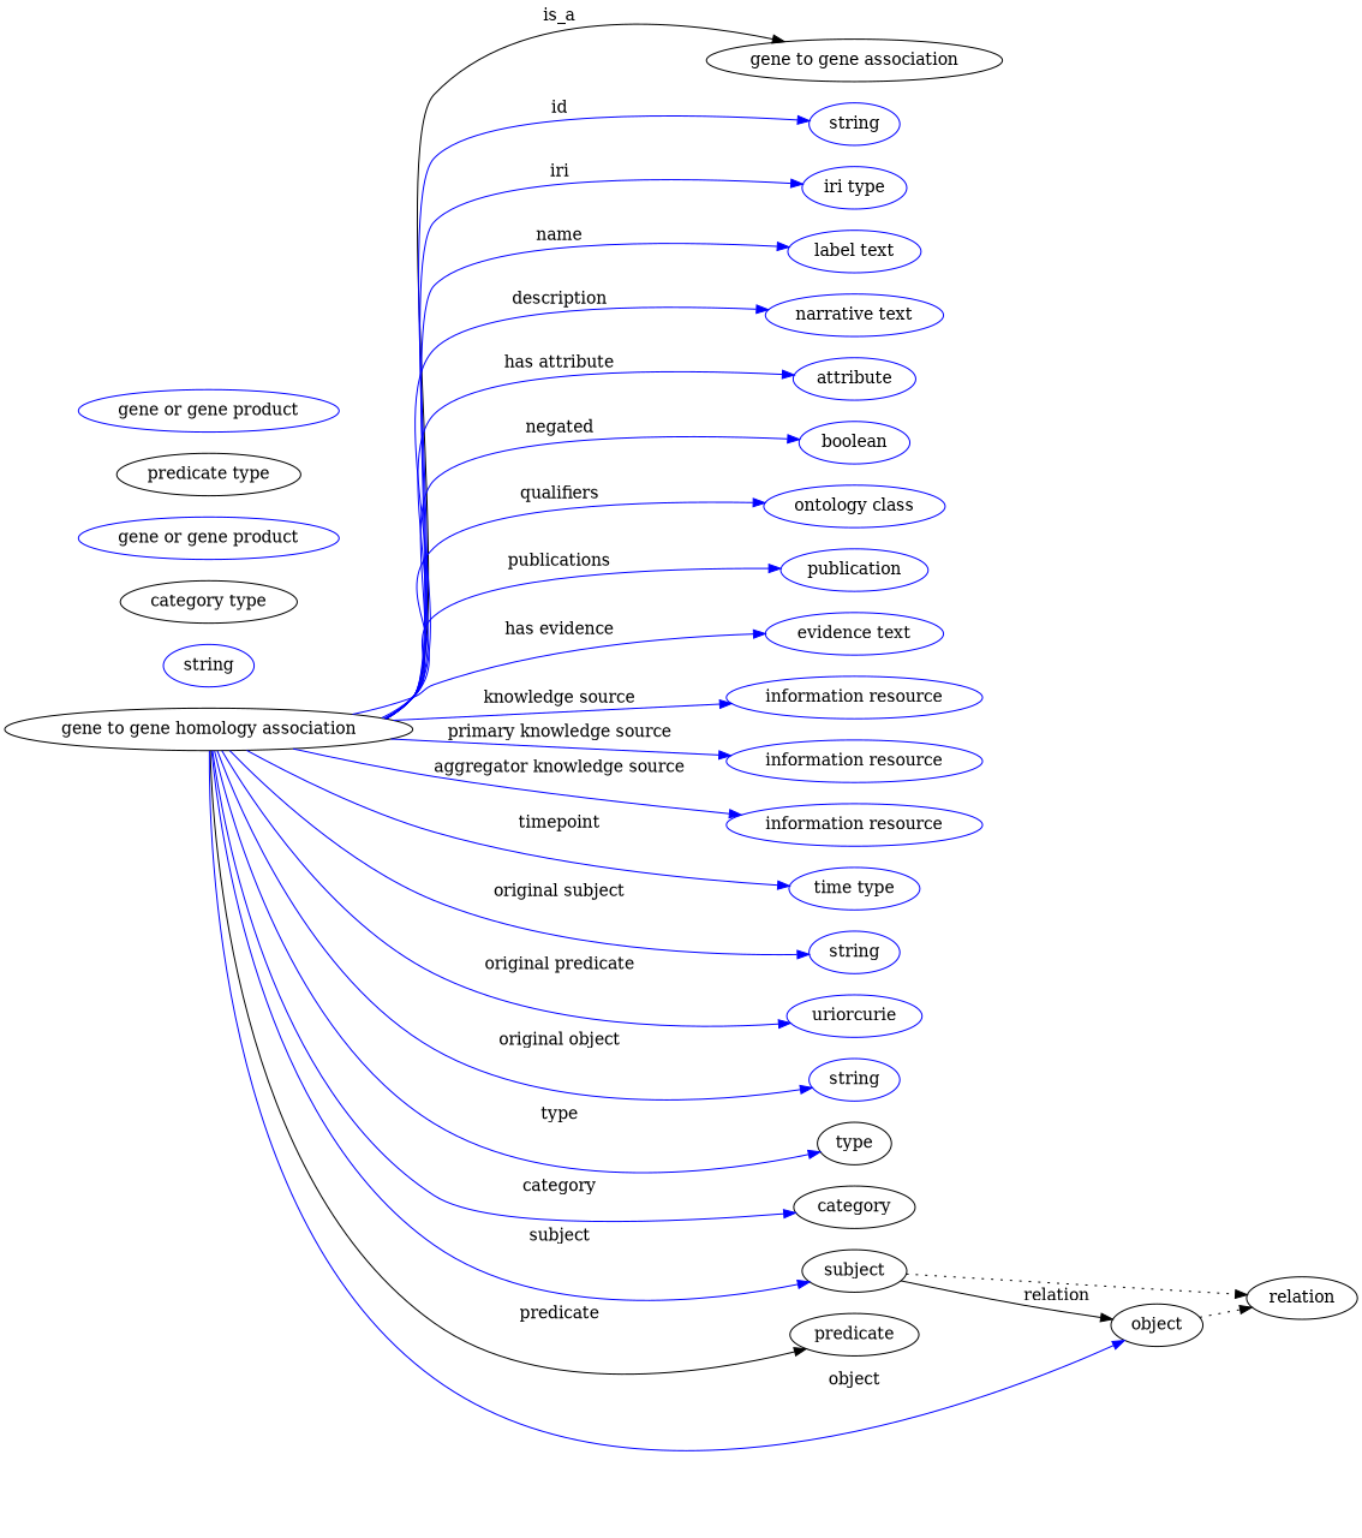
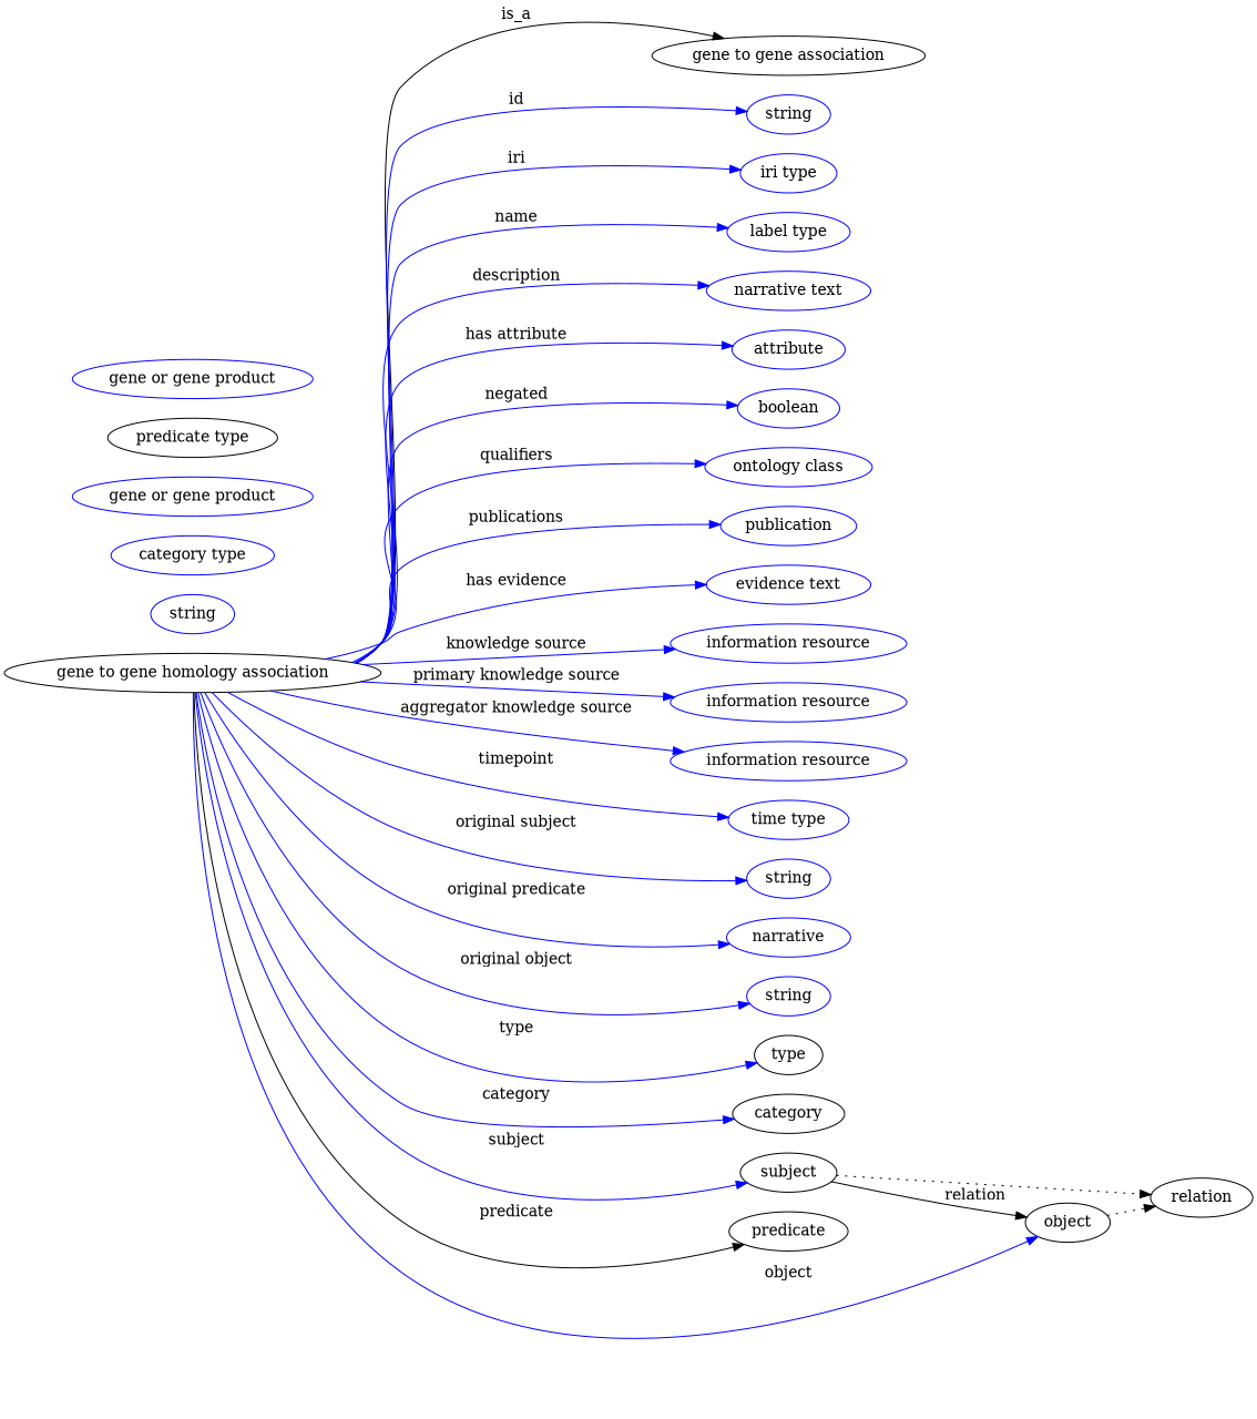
  digraph {
    rankdir=LR
    node [color=blue]
    edge [color=blue style=solid]
    n1 [height=0.5 label="gene to gene homology association" width=4.8024 color=""]
    "gene to gene association" [height=0.5 width=3.4844 color=""]
    n3 [height=0.5 label=string width=1.0652]
    n4 [height=0.5 label="iri type" width=1.2277]
-   n5 [height=0.5 label="label text" width=1.5707]
+   n5 [height=0.5 label="label type" width=1.5707]
    n6 [height=0.5 label="narrative text" width=2.0943]
    n7 [height=0.5 label=attribute width=1.4443]
    n8 [height=0.5 label=boolean width=1.2999]
    n9 [height=0.5 label="ontology class" width=2.1304]
    n10 [height=0.5 label=publication width=1.7332]
    n11 [height=0.5 label="evidence text" width=2.0943]
    n12 [height=0.5 label="information resource" width=3.015]
    n13 [height=0.5 label="information resource" width=3.015]
    n14 [height=0.5 label="information resource" width=3.015]
    n15 [height=0.5 label="time type" width=1.5346]
    n16 [height=0.5 label=string width=1.0652]
-   n17 [height=0.5 label=uriorcurie width=1.5887]
+   n17 [height=0.5 label=narrative width=1.5887]
    n18 [height=0.5 label=string width=1.0652]
    type [height=0.5 width=0.86659 color=""]
    category [height=0.5 width=1.4263 color=""]
    subject [height=0.5 width=1.2277 color=""]
    predicate [height=0.5 width=1.5165 color=""]
    object [height=0.5 width=1.0832 color=""]
    relation [height=0.5 width=1.2999 color=""]
    n25 [height=0.5 label=string width=1.0652]
-   n26 [color=black height=0.5 label="category type" width=2.0762]
+   n26 [height=0.5 label="category type" width=2.0762]
    n27 [height=0.5 label="gene or gene product" width=3.0692]
    n28 [color=black height=0.5 label="predicate type" width=2.1665]
    n29 [height=0.5 label="gene or gene product" width=3.0692]
    n1 -> "gene to gene association" [label=is_a color="" style=""]
    n1 -> n3 [label=id]
    n1 -> n4 [label=iri]
    n1 -> n5 [label=name]
    n1 -> n6 [label=description]
    n1 -> n7 [label="has attribute"]
    n1 -> n8 [label=negated]
    n1 -> n9 [label=qualifiers]
    n1 -> n10 [label=publications]
    n1 -> n11 [label="has evidence"]
    n1 -> n12 [label="knowledge source"]
    n1 -> n13 [label="primary knowledge source"]
    n1 -> n14 [label="aggregator knowledge source"]
    n1 -> n15 [label=timepoint]
    n1 -> n16 [label="original subject"]
    n1 -> n17 [label="original predicate"]
    n1 -> n18 [label="original object"]
    n1 -> type [label=type]
    n1 -> category [label=category]
    n1 -> subject [label=subject]
    n1 -> predicate [color=black label=predicate]
    n1 -> object [label=object]
    subject -> object [label=relation color="" style=""]
    subject -> relation [style=dotted color=""]
    object -> relation [style=dotted color=""]
  }
